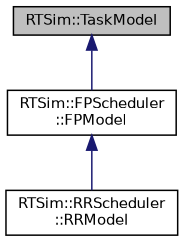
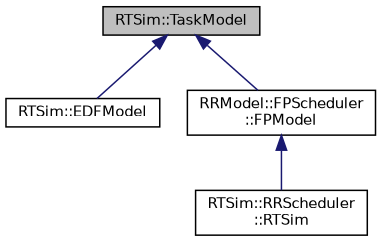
  digraph {
    node [color=black fillcolor=white fontname=Helvetica fontsize=10 shape=record style=filled]
    edge [color=midnightblue dir=back fontname=Helvetica fontsize=10 labelfontname=Helvetica labelfontsize=10 style=solid]
    n1 [fillcolor=grey75 fontcolor=black height=0.2 label="RTSim::TaskModel" width=0.4]
-   n3 [height=0.2 label="RTSim::FPScheduler\l::FPModel" width=0.4]
-   n4 [height=0.2 label="RTSim::RRScheduler\l::RRModel" width=0.4]
+   n2 [height=0.2 label="RTSim::EDFModel" width=0.4]
+   n3 [height=0.2 label="RRModel::FPScheduler\l::FPModel" width=0.4]
+   n4 [height=0.2 label="RTSim::RRScheduler\l::RTSim" width=0.4]
+   n1 -> n2
    n1 -> n3
    n3 -> n4
  }
